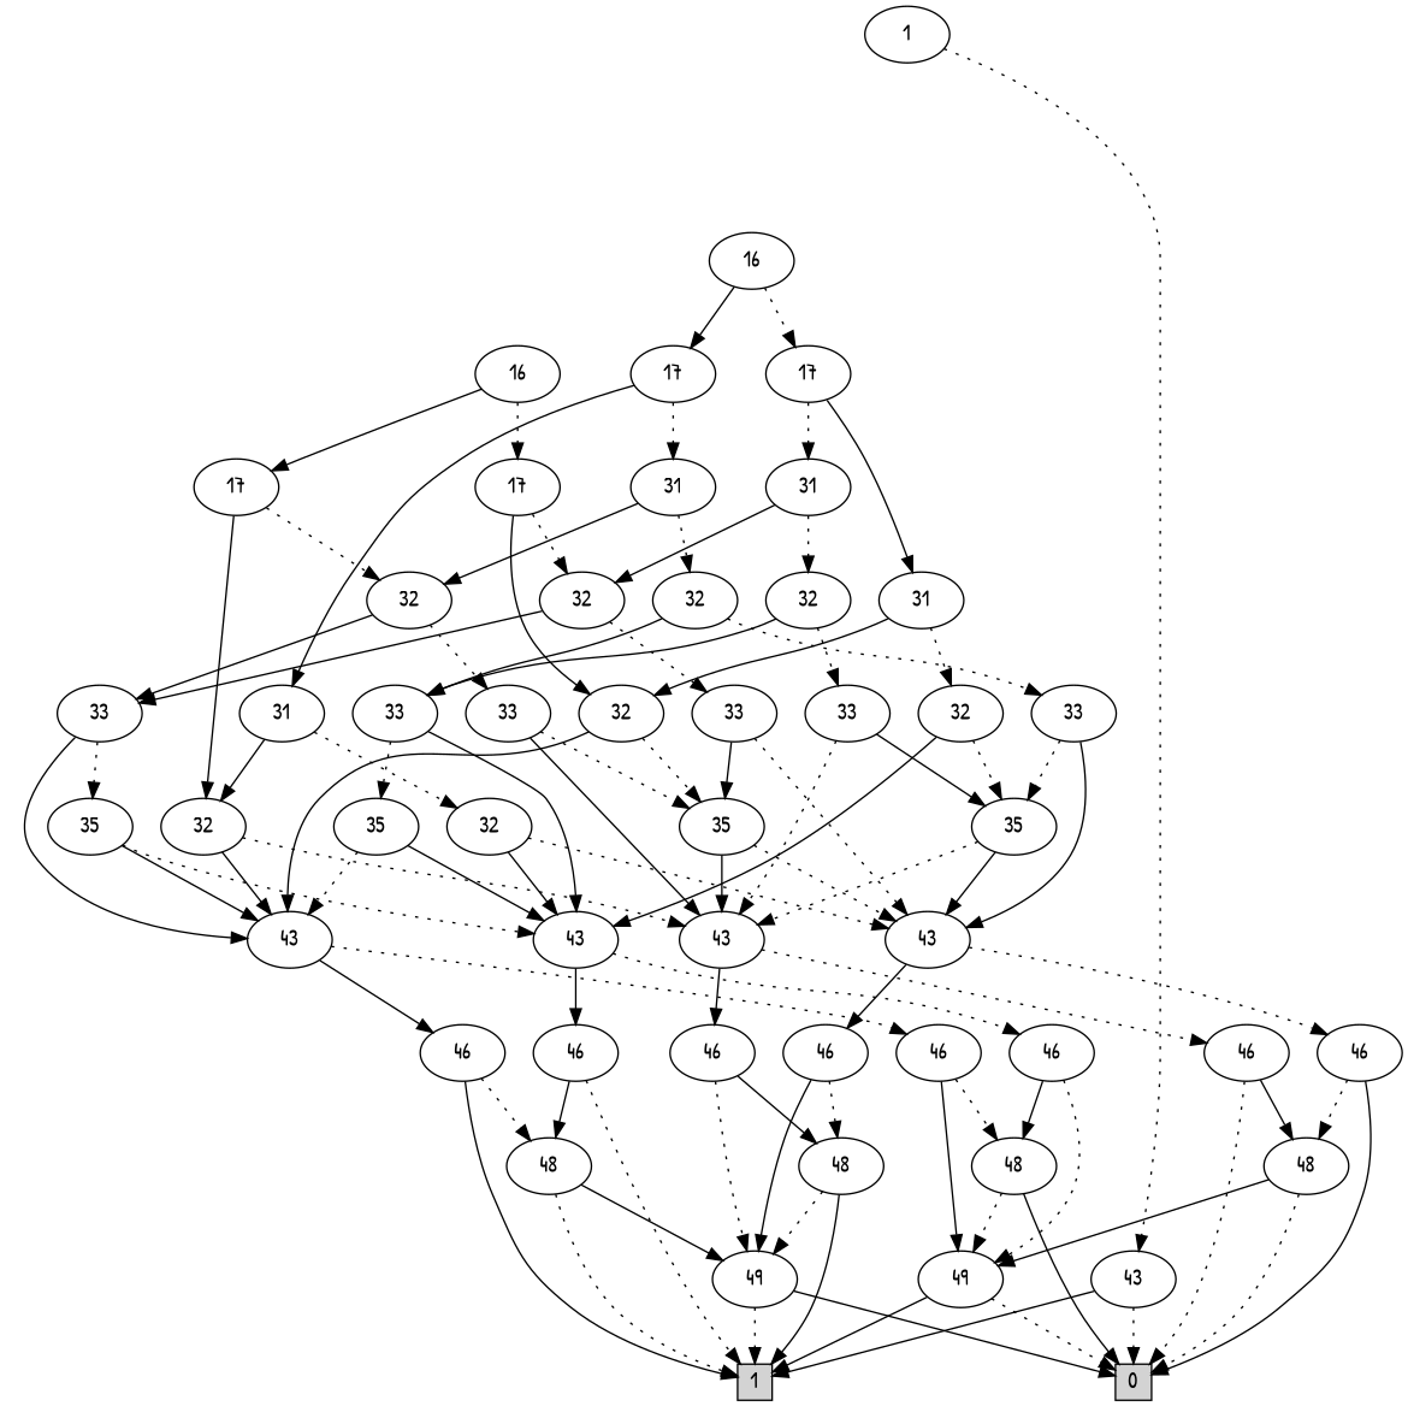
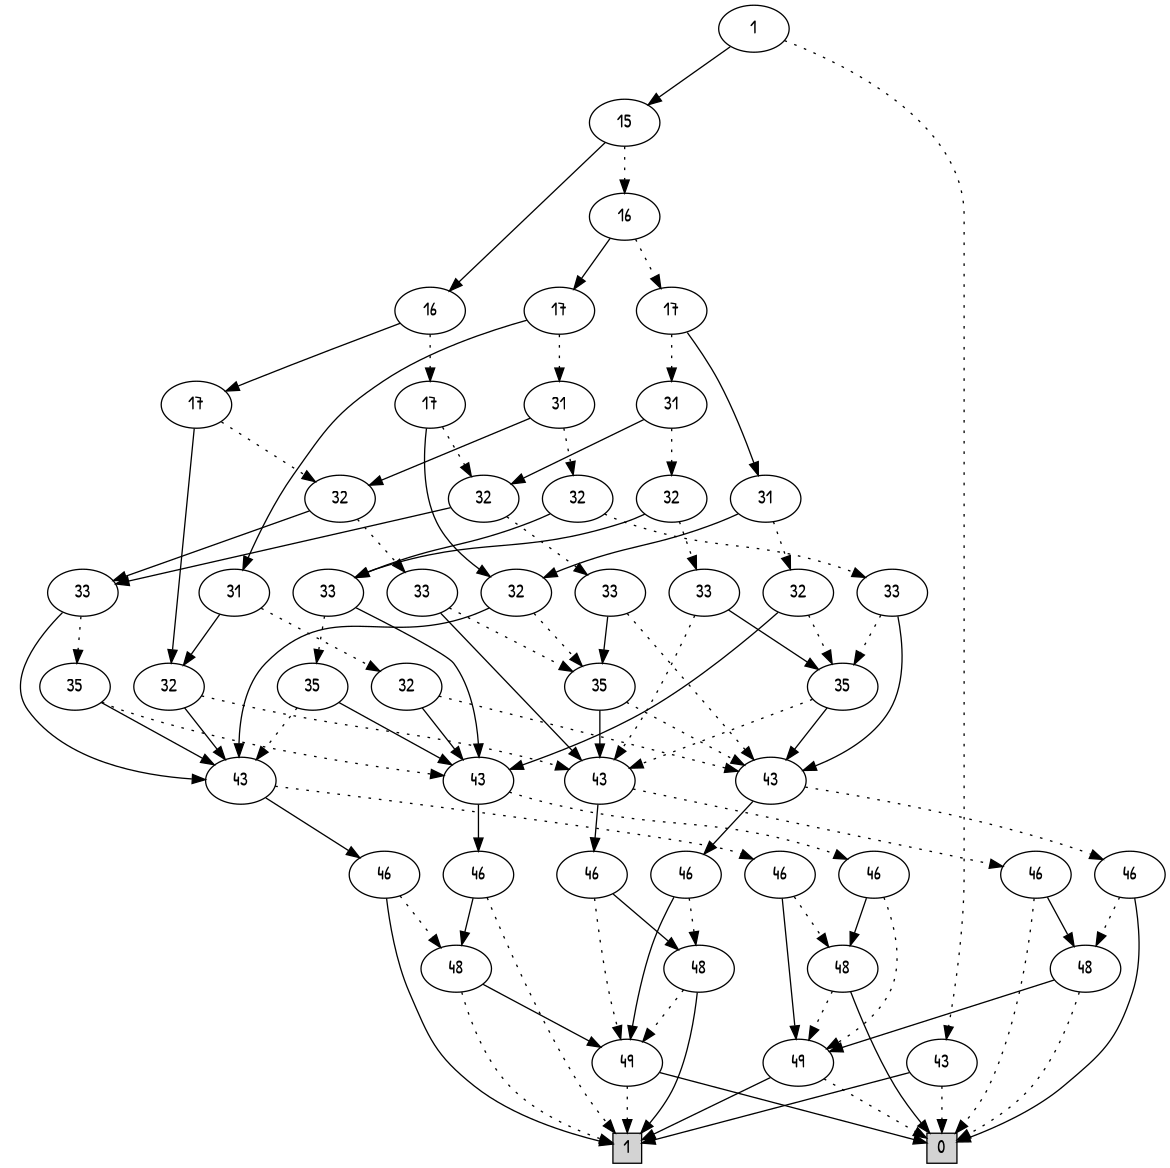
  digraph {
    fontname="Patrick Hand"
    node [fontname="Patrick Hand"]
    edge [style=dotted fontname="Patrick Hand"]
    n1 [height=0.3 label=0 shape=box style=filled width=0.3]
    n2 [height=0.3 label=1 shape=box style=filled width=0.3]
    n3 [label=1]
    n4 [label=43]
+   n5 [label=15]
    n6 [label=16]
    n7 [label=16]
    n8 [label=17]
    n9 [label=17]
    n10 [label=17]
    n11 [label=17]
    n12 [label=31]
    n13 [label=31]
    n14 [label=31]
    n15 [label=31]
    n16 [label=32]
    n17 [label=32]
    n18 [label=32]
    n19 [label=32]
    n20 [label=33]
    n21 [label=33]
    n22 [label=33]
    n23 [label=33]
    n24 [label=43]
    n25 [label=35]
    n26 [label=35]
    n27 [label=43]
    n28 [label=46]
    n29 [label=46]
    n30 [label=43]
    n31 [label=48]
    n32 [label=49]
    n33 [label=48]
    n34 [label=49]
    n35 [label=46]
    n36 [label=46]
    n37 [label=43]
    n38 [label=46]
    n39 [label=46]
    n40 [label=46]
    n41 [label=46]
    n42 [label=48]
    n43 [label=48]
    n44 [label=35]
    n45 [label=35]
    n46 [label=32]
    n47 [label=32]
    n48 [label=32]
    n49 [label=32]
    n50 [label=33]
    n51 [label=33]
    n3 -> n4
+   n3 -> n5 [style=filled]
    n4 -> n1
    n4 -> n2 [style=filled]
+   n5 -> n6
+   n5 -> n7 [style=filled]
    n6 -> n8
    n6 -> n9 [style=filled]
    n7 -> n10
    n7 -> n11 [style=filled]
    n8 -> n12
    n8 -> n13 [style=filled]
    n9 -> n14
    n9 -> n15 [style=filled]
    n10 -> n17
    n10 -> n19 [style=filled]
    n11 -> n47
    n11 -> n49 [style=filled]
    n12 -> n16
    n12 -> n17 [style=filled]
    n13 -> n18
    n13 -> n19 [style=filled]
    n14 -> n46
    n14 -> n47 [style=filled]
    n15 -> n48
    n15 -> n49 [style=filled]
    n16 -> n20
    n16 -> n21 [style=filled]
    n17 -> n22
    n17 -> n23 [style=filled]
    n18 -> n25
    n18 -> n27 [style=filled]
    n19 -> n37 [style=filled]
    n19 -> n44
    n20 -> n24
    n20 -> n25 [style=filled]
    n21 -> n26
    n21 -> n27 [style=filled]
    n22 -> n30
    n22 -> n44 [style=filled]
    n23 -> n37 [style=filled]
    n23 -> n45
    n24 -> n28
    n24 -> n29 [style=filled]
    n25 -> n24
    n25 -> n30 [style=filled]
    n26 -> n27 [style=filled]
    n26 -> n37
    n27 -> n38
    n27 -> n39 [style=filled]
    n28 -> n1
    n28 -> n31 [style=filled]
    n29 -> n32
    n29 -> n33 [style=filled]
    n30 -> n35
    n30 -> n36 [style=filled]
    n31 -> n1
    n31 -> n34 [style=filled]
    n32 -> n1 [style=filled]
    n32 -> n2
    n33 -> n2 [style=filled]
    n33 -> n32
    n34 -> n1
    n34 -> n2 [style=filled]
    n35 -> n1 [style=filled]
    n35 -> n31
    n36 -> n32 [style=filled]
    n36 -> n33
    n37 -> n40
    n37 -> n41 [style=filled]
    n38 -> n34
    n38 -> n42 [style=filled]
    n39 -> n2
    n39 -> n43 [style=filled]
    n40 -> n34 [style=filled]
    n40 -> n42
    n41 -> n2 [style=filled]
    n41 -> n43
    n42 -> n1 [style=filled]
    n42 -> n34
    n43 -> n2
    n43 -> n32 [style=filled]
    n44 -> n24 [style=filled]
    n44 -> n30
    n45 -> n27
    n45 -> n37 [style=filled]
    n46 -> n21 [style=filled]
    n46 -> n50
    n47 -> n23 [style=filled]
    n47 -> n51
    n48 -> n27 [style=filled]
    n48 -> n30
    n49 -> n24
    n49 -> n37 [style=filled]
    n50 -> n25
    n50 -> n30 [style=filled]
    n51 -> n24 [style=filled]
    n51 -> n44
  }
